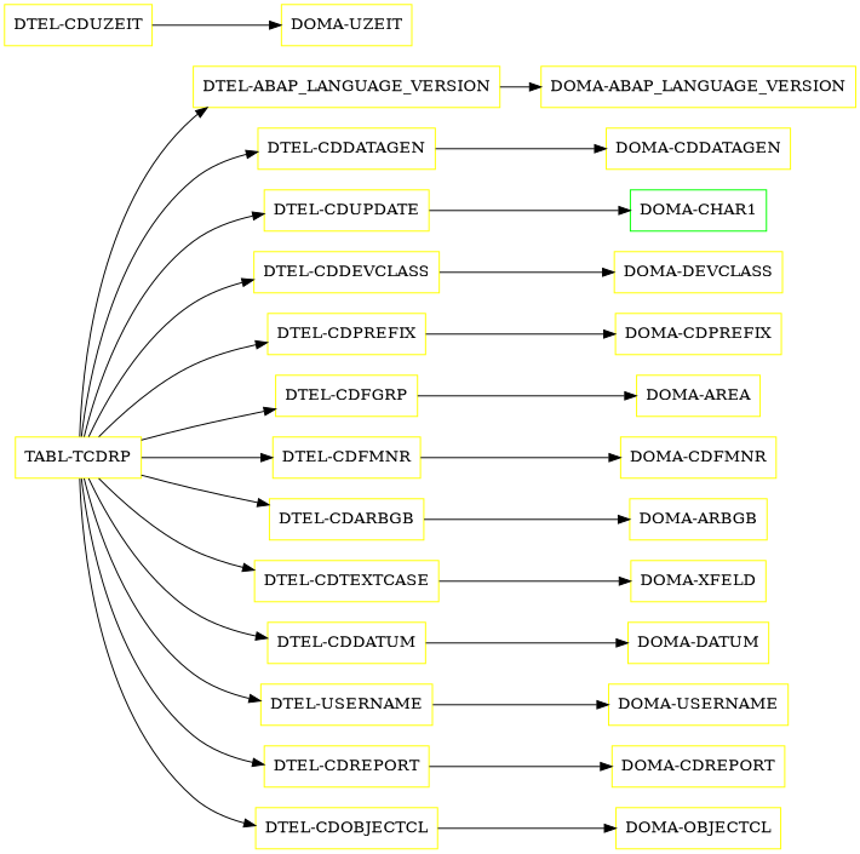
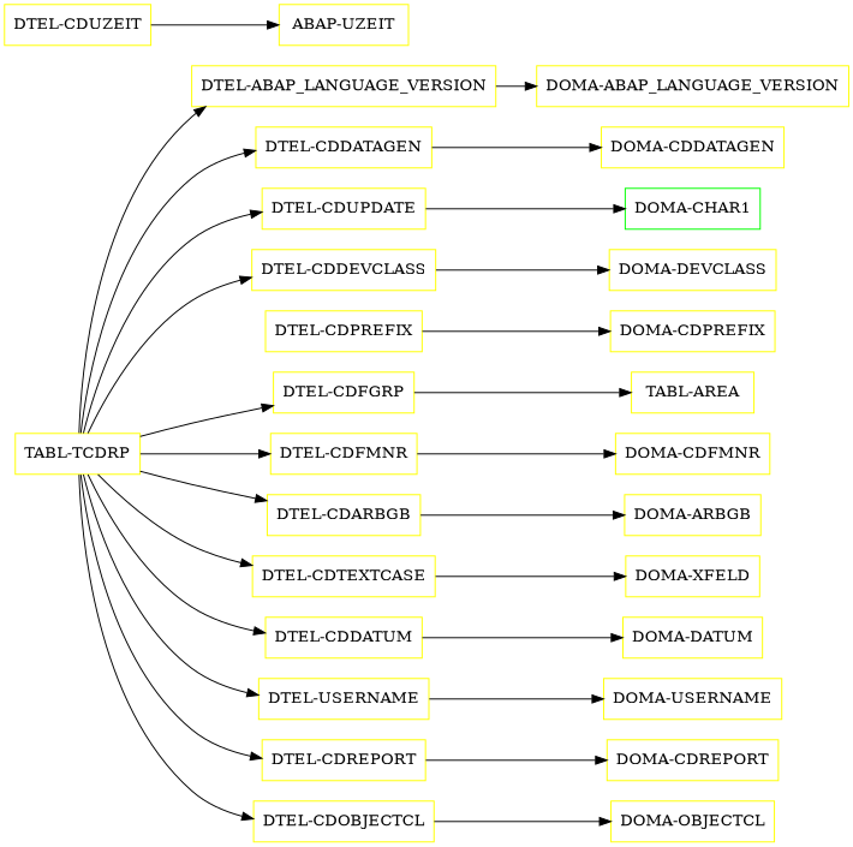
  digraph {
    rankdir=LR
    node [color=yellow shape=box]
    "TABL-TCDRP"
    "DTEL-ABAP_LANGUAGE_VERSION"
    "DTEL-CDDATAGEN"
    "DTEL-CDUPDATE"
    "DTEL-CDDEVCLASS"
    "DTEL-CDPREFIX"
    "DTEL-CDFGRP"
    "DTEL-CDFMNR"
    "DTEL-CDARBGB"
    "DTEL-CDTEXTCASE"
    "DTEL-CDDATUM"
    "DTEL-USERNAME"
    "DTEL-CDREPORT"
    "DTEL-CDOBJECTCL"
    "DOMA-ABAP_LANGUAGE_VERSION"
    "DOMA-CDDATAGEN"
    "DOMA-CHAR1" [color=green]
    "DOMA-DEVCLASS"
    "DOMA-CDPREFIX"
-   "DOMA-AREA"
+   "DOMA-AREA" [label="TABL-AREA"]
    "DOMA-CDFMNR"
    "DOMA-ARBGB"
    "DOMA-XFELD"
    "DTEL-CDUZEIT"
-   "DOMA-UZEIT"
+   "DOMA-UZEIT" [label="ABAP-UZEIT"]
    "DOMA-DATUM"
    "DOMA-USERNAME"
    "DOMA-CDREPORT"
    "DOMA-OBJECTCL"
    "TABL-TCDRP" -> "DTEL-ABAP_LANGUAGE_VERSION"
    "TABL-TCDRP" -> "DTEL-CDDATAGEN"
    "TABL-TCDRP" -> "DTEL-CDUPDATE"
    "TABL-TCDRP" -> "DTEL-CDDEVCLASS"
-   "TABL-TCDRP" -> "DTEL-CDPREFIX"
    "TABL-TCDRP" -> "DTEL-CDFGRP"
    "TABL-TCDRP" -> "DTEL-CDFMNR"
    "TABL-TCDRP" -> "DTEL-CDARBGB"
    "TABL-TCDRP" -> "DTEL-CDTEXTCASE"
    "TABL-TCDRP" -> "DTEL-CDDATUM"
    "TABL-TCDRP" -> "DTEL-USERNAME"
    "TABL-TCDRP" -> "DTEL-CDREPORT"
    "TABL-TCDRP" -> "DTEL-CDOBJECTCL"
    "DTEL-ABAP_LANGUAGE_VERSION" -> "DOMA-ABAP_LANGUAGE_VERSION"
    "DTEL-CDDATAGEN" -> "DOMA-CDDATAGEN"
    "DTEL-CDUPDATE" -> "DOMA-CHAR1"
    "DTEL-CDDEVCLASS" -> "DOMA-DEVCLASS"
    "DTEL-CDPREFIX" -> "DOMA-CDPREFIX"
    "DTEL-CDFGRP" -> "DOMA-AREA"
    "DTEL-CDFMNR" -> "DOMA-CDFMNR"
    "DTEL-CDARBGB" -> "DOMA-ARBGB"
    "DTEL-CDTEXTCASE" -> "DOMA-XFELD"
    "DTEL-CDDATUM" -> "DOMA-DATUM"
    "DTEL-USERNAME" -> "DOMA-USERNAME"
    "DTEL-CDREPORT" -> "DOMA-CDREPORT"
    "DTEL-CDOBJECTCL" -> "DOMA-OBJECTCL"
    "DTEL-CDUZEIT" -> "DOMA-UZEIT"
  }
